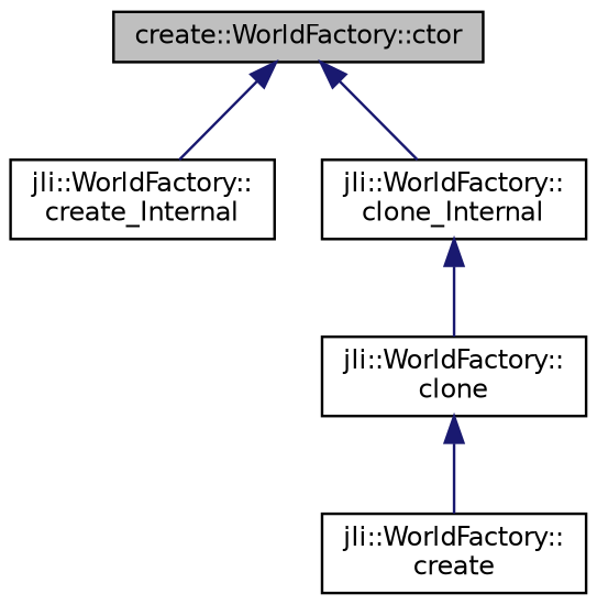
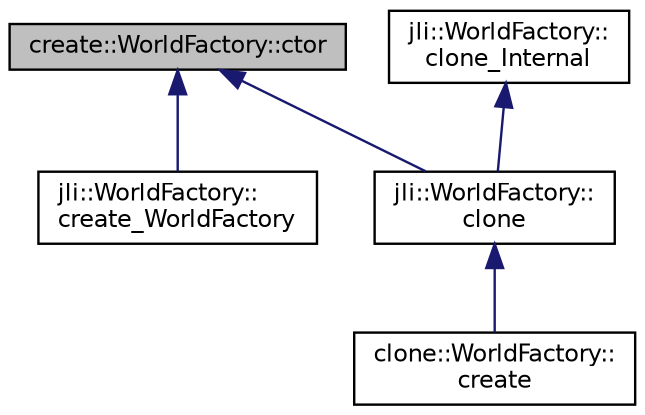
  digraph {
    fontname="DejaVu Sans"
    rankdir=TB
    node [color=black fillcolor=white fontname="DejaVu Sans" fontsize=10 shape=record style=filled]
    edge [color=midnightblue dir=back fontname="DejaVu Sans" fontsize=10 labelfontname=Helvetica labelfontsize=10 style=solid]
    n1 [fillcolor=grey75 fontcolor=black height=0.2 label="create::WorldFactory::ctor" width=0.4]
-   n2 [height=0.2 label="jli::WorldFactory::\lcreate_Internal" width=0.4]
+   n2 [height=0.2 label="jli::WorldFactory::\lcreate_WorldFactory" width=0.4]
    n3 [height=0.2 label="jli::WorldFactory::\lclone_Internal" width=0.4]
    n4 [height=0.2 label="jli::WorldFactory::\lclone" width=0.4]
-   n5 [height=0.2 label="jli::WorldFactory::\lcreate" width=0.4]
+   n5 [height=0.2 label="clone::WorldFactory::\lcreate" width=0.4]
    n1 -> n2
-   n1 -> n3
+   n1 -> n4
    n3 -> n4
    n4 -> n5
  }
